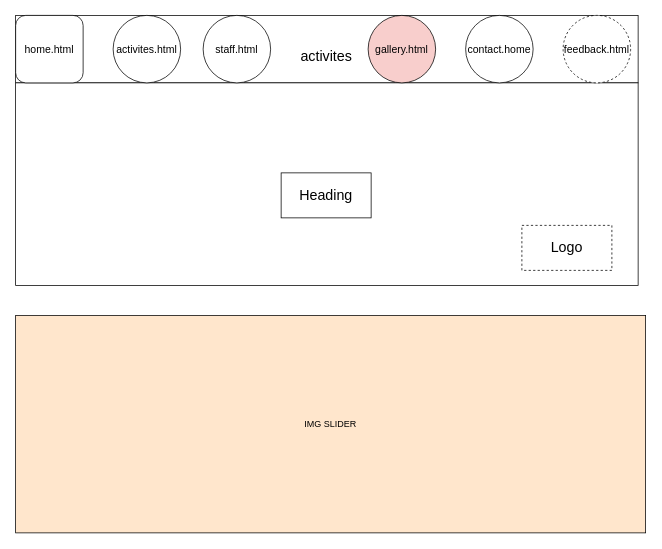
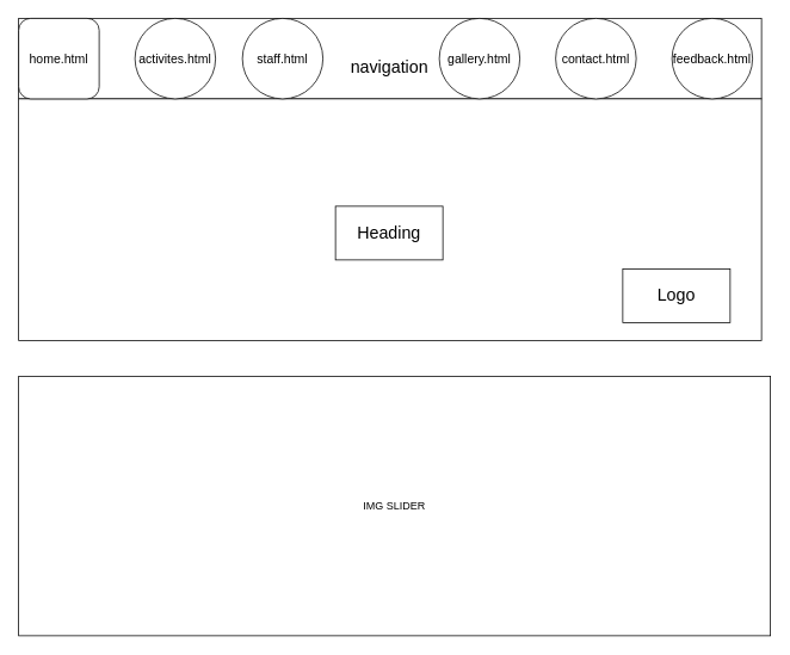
  <mxCell id="0" />
  <mxCell id="1" parent="0" />
  <mxCell id="2" value="" style="rounded=0;whiteSpace=wrap;html=1;" parent="1" vertex="1"><mxGeometry x="20" y="20" width="830" height="90" as="geometry" /></mxCell>
  <mxCell id="3" value="" style="rounded=0;whiteSpace=wrap;html=1;fontSize=19;" parent="1" vertex="1"><mxGeometry x="20" y="110" width="830" height="270" as="geometry" /></mxCell>
  <mxCell id="4" value="Heading" style="rounded=0;whiteSpace=wrap;html=1;fontSize=19;" parent="1" vertex="1"><mxGeometry x="374" y="230" width="120" height="60" as="geometry" /></mxCell>
- <mxCell id="5" value="Logo" style="rounded=0;whiteSpace=wrap;html=1;fontSize=19;dashed=1;" parent="1" vertex="1"><mxGeometry x="695" y="300" width="120" height="60" as="geometry" /></mxCell>
+ <mxCell id="5" value="Logo" style="rounded=0;whiteSpace=wrap;html=1;fontSize=19;" parent="1" vertex="1"><mxGeometry x="695" y="300" width="120" height="60" as="geometry" /></mxCell>
  <mxCell id="6" value="&lt;font style=&quot;font-size: 14px&quot;&gt;home.html&lt;/font&gt;" style="whiteSpace=wrap;html=1;aspect=fixed;fontSize=19;rounded=1;" parent="1" vertex="1"><mxGeometry x="20" y="20" width="90" height="90" as="geometry" /></mxCell>
- <mxCell id="7" value="activites" style="text;html=1;resizable=0;autosize=1;align=center;verticalAlign=middle;points=[];fillColor=none;strokeColor=none;rounded=0;fontSize=19;" parent="1" vertex="1"><mxGeometry x="383.5" y="60" width="100" height="30" as="geometry" /></mxCell>
+ <mxCell id="7" value="navigation" style="text;html=1;resizable=0;autosize=1;align=center;verticalAlign=middle;points=[];fillColor=none;strokeColor=none;rounded=0;fontSize=19;" parent="1" vertex="1"><mxGeometry x="383.5" y="60" width="100" height="30" as="geometry" /></mxCell>
  <mxCell id="8" value="&lt;font style=&quot;font-size: 14px&quot;&gt;activites.html&lt;/font&gt;" style="ellipse;whiteSpace=wrap;html=1;aspect=fixed;fontSize=19;" parent="1" vertex="1"><mxGeometry x="150" y="20" width="90" height="90" as="geometry" /></mxCell>
  <mxCell id="9" value="&lt;font style=&quot;font-size: 14px&quot;&gt;staff.html&lt;/font&gt;" style="ellipse;whiteSpace=wrap;html=1;aspect=fixed;fontSize=19;" parent="1" vertex="1"><mxGeometry x="270" y="20" width="90" height="90" as="geometry" /></mxCell>
- <mxCell id="10" value="&lt;font style=&quot;font-size: 14px&quot;&gt;gallery.html&lt;/font&gt;" style="ellipse;whiteSpace=wrap;html=1;aspect=fixed;fontSize=19;fillColor=#f8cecc;" parent="1" vertex="1"><mxGeometry x="490" y="20" width="90" height="90" as="geometry" /></mxCell>
- <mxCell id="11" value="&lt;font style=&quot;font-size: 14px&quot;&gt;contact.home&lt;/font&gt;" style="ellipse;whiteSpace=wrap;html=1;aspect=fixed;fontSize=19;" parent="1" vertex="1"><mxGeometry x="620" y="20" width="90" height="90" as="geometry" /></mxCell>
- <mxCell id="12" value="&lt;font style=&quot;font-size: 14px&quot;&gt;feedback.html&lt;/font&gt;" style="ellipse;whiteSpace=wrap;html=1;aspect=fixed;fontSize=19;dashed=1;" parent="1" vertex="1"><mxGeometry x="750" y="20" width="90" height="90" as="geometry" /></mxCell>
- <mxCell id="13" value="IMG SLIDER" style="rounded=0;whiteSpace=wrap;html=1;fillColor=#ffe6cc;" parent="1" vertex="1"><mxGeometry x="20" y="420" width="840" height="290" as="geometry" /></mxCell>
+ <mxCell id="10" value="&lt;font style=&quot;font-size: 14px&quot;&gt;gallery.html&lt;/font&gt;" style="ellipse;whiteSpace=wrap;html=1;aspect=fixed;fontSize=19;" parent="1" vertex="1"><mxGeometry x="490" y="20" width="90" height="90" as="geometry" /></mxCell>
+ <mxCell id="11" value="&lt;font style=&quot;font-size: 14px&quot;&gt;contact.html&lt;/font&gt;" style="ellipse;whiteSpace=wrap;html=1;aspect=fixed;fontSize=19;" parent="1" vertex="1"><mxGeometry x="620" y="20" width="90" height="90" as="geometry" /></mxCell>
+ <mxCell id="12" value="&lt;font style=&quot;font-size: 14px&quot;&gt;feedback.html&lt;/font&gt;" style="ellipse;whiteSpace=wrap;html=1;aspect=fixed;fontSize=19;" parent="1" vertex="1"><mxGeometry x="750" y="20" width="90" height="90" as="geometry" /></mxCell>
+ <mxCell id="13" value="IMG SLIDER" style="rounded=0;whiteSpace=wrap;html=1;" parent="1" vertex="1"><mxGeometry x="20" y="420" width="840" height="290" as="geometry" /></mxCell>
